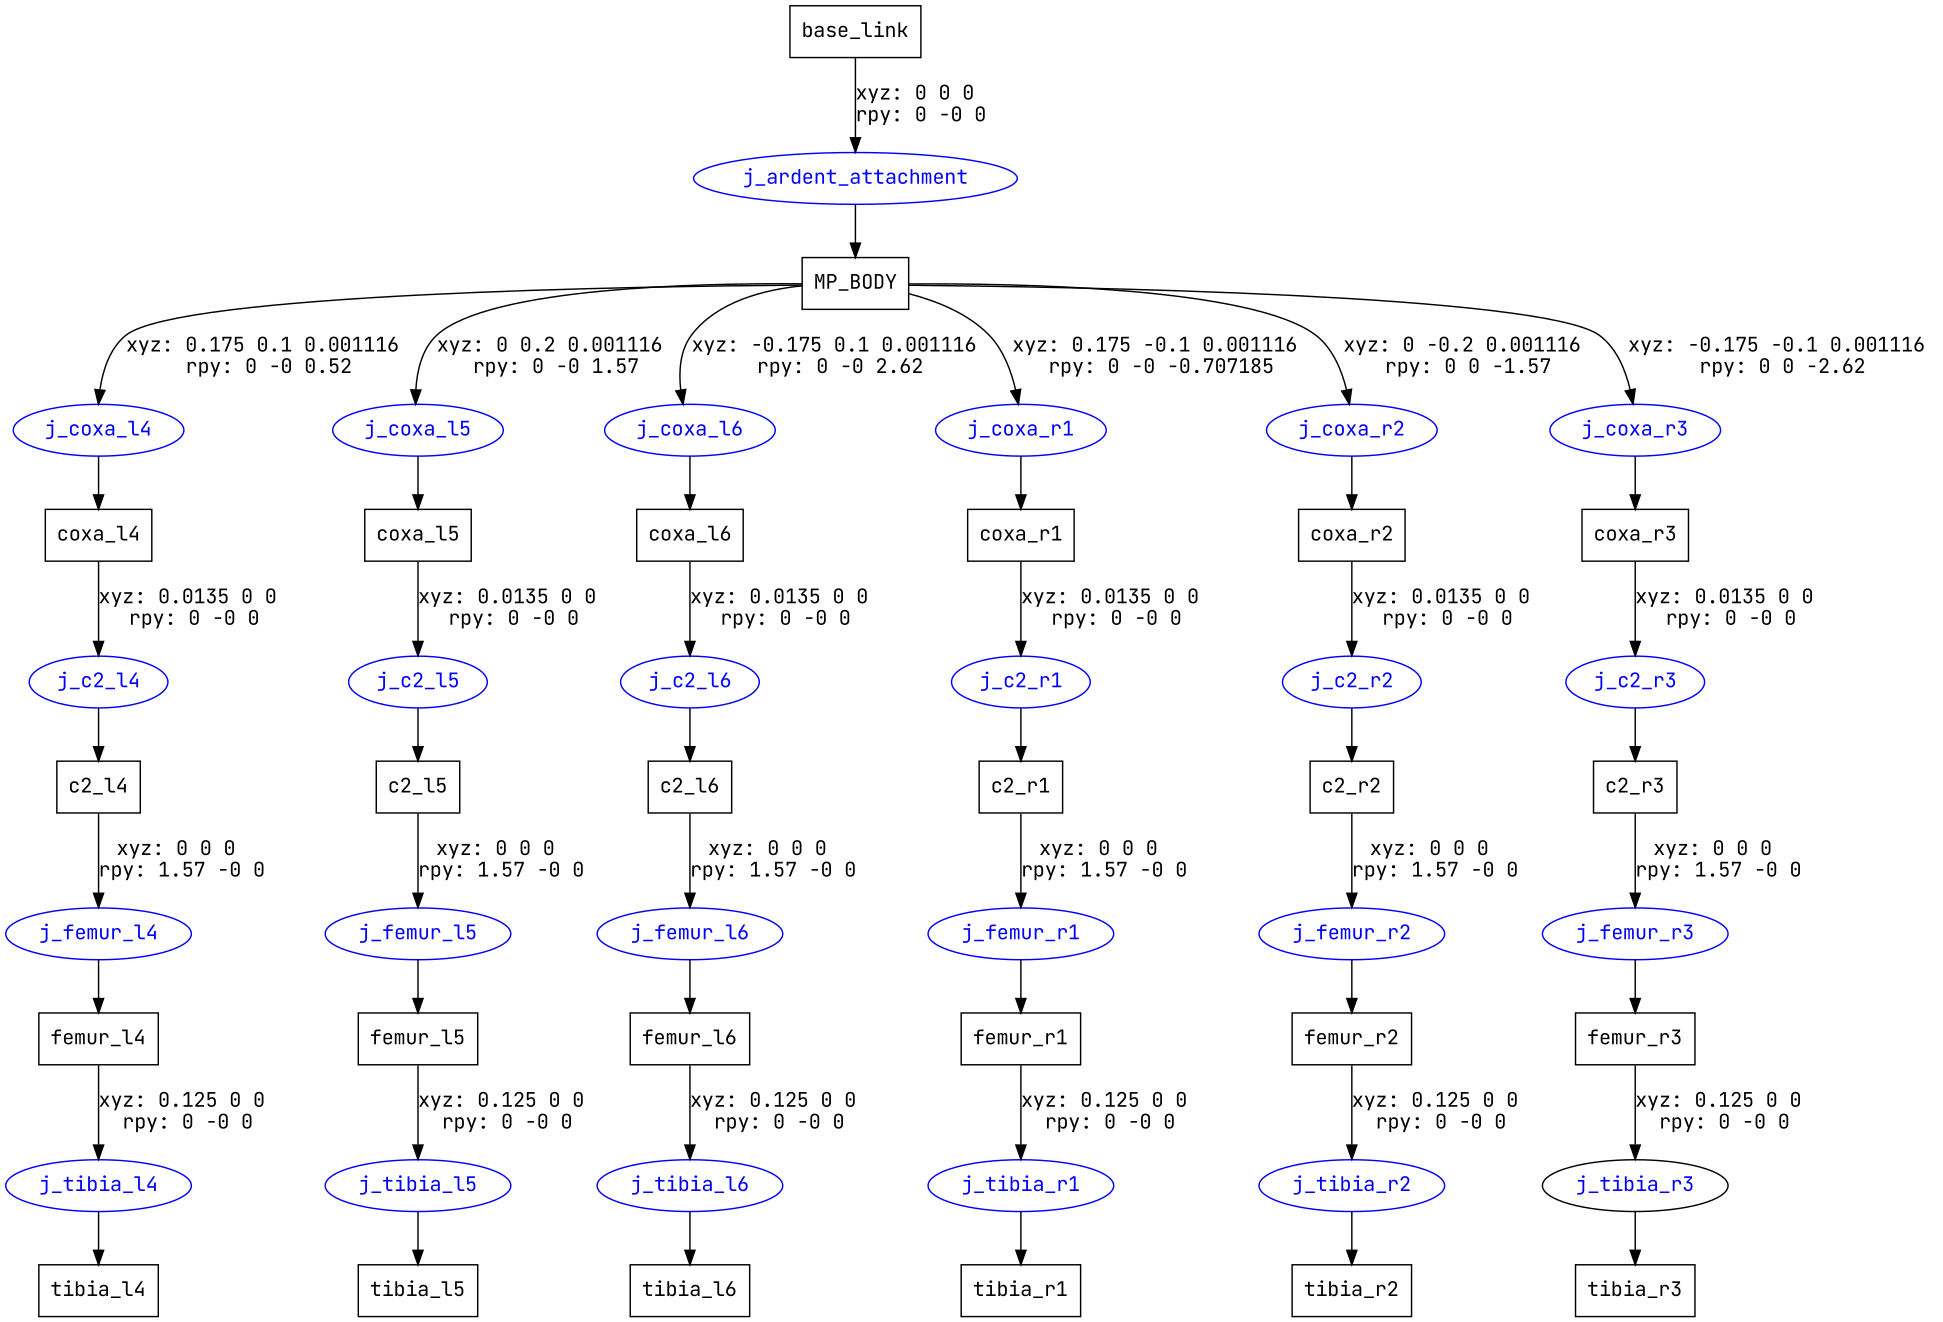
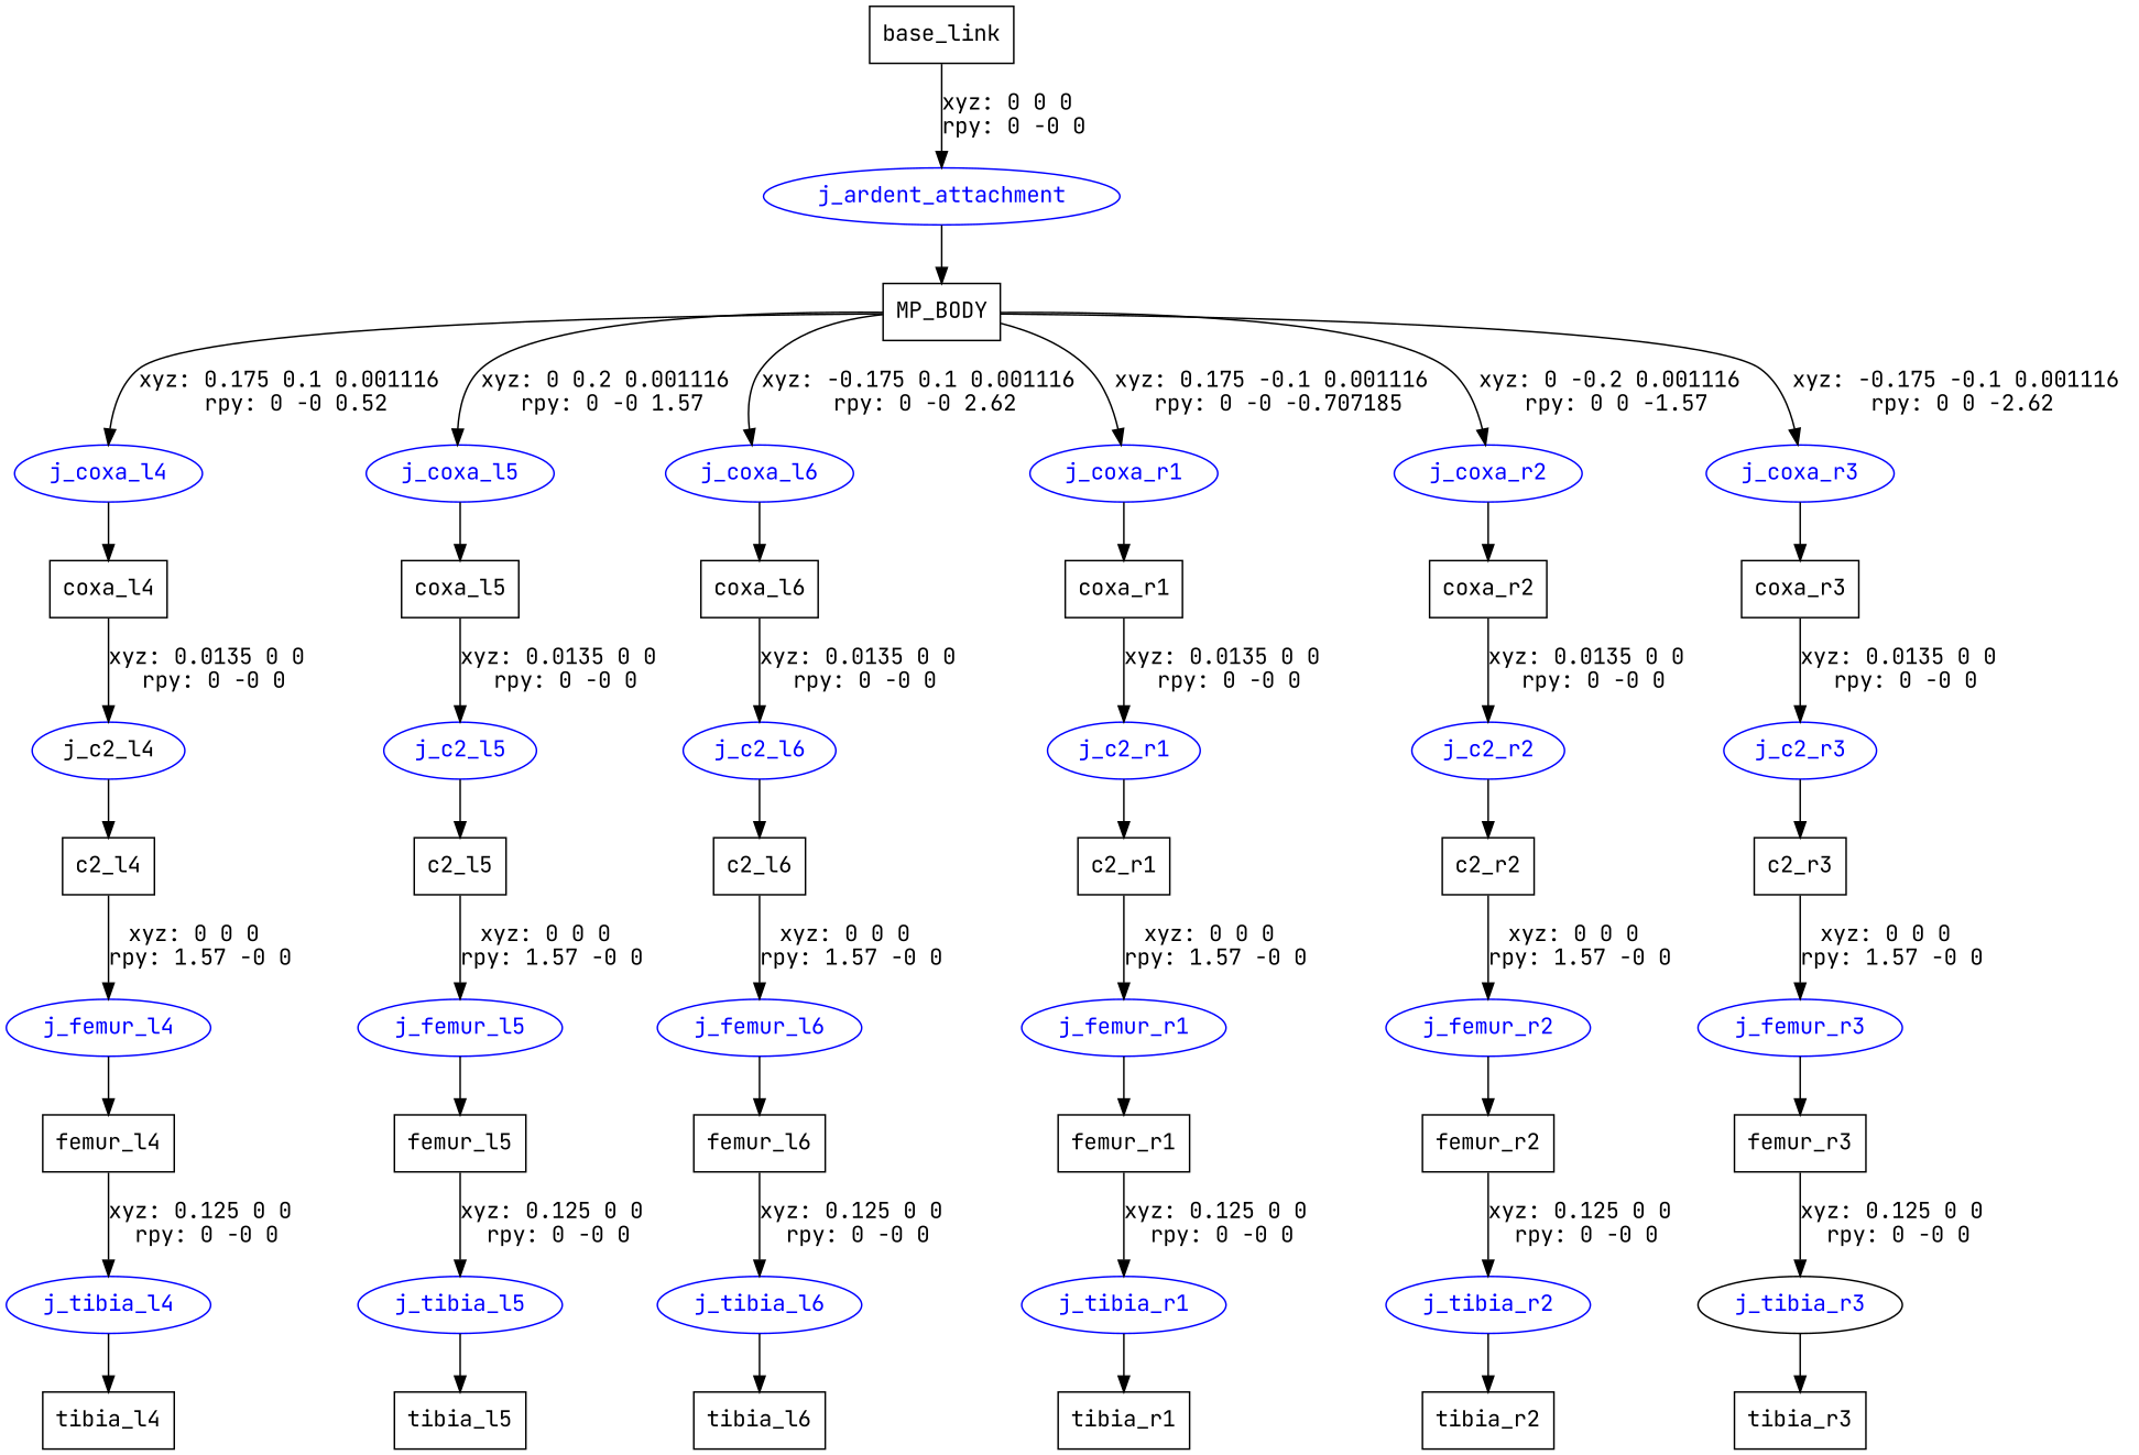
  digraph {
    fontname="JetBrains Mono"
    node [fontname="JetBrains Mono" shape=box]
    edge [fontname="JetBrains Mono"]
    n1 [label=base_link]
    j_ardent_attachment [color=blue fontcolor=blue shape=ellipse]
    n3 [label=MP_BODY]
    j_coxa_l4 [color=blue fontcolor=blue shape=ellipse]
    j_coxa_l5 [color=blue fontcolor=blue shape=ellipse]
    j_coxa_l6 [color=blue fontcolor=blue shape=ellipse]
    j_coxa_r1 [color=blue fontcolor=blue shape=ellipse]
    j_coxa_r2 [color=blue fontcolor=blue shape=ellipse]
    j_coxa_r3 [color=blue fontcolor=blue shape=ellipse]
    n10 [label=coxa_l4]
    n11 [label=coxa_l5]
    n12 [label=coxa_l6]
    n13 [label=coxa_r1]
    n14 [label=coxa_r2]
    n15 [label=coxa_r3]
-   j_c2_l4 [color=blue fontcolor=blue shape=ellipse]
+   j_c2_l4 [color=blue fontcolor=black shape=ellipse]
    n17 [label=c2_l4]
    j_femur_l4 [color=blue fontcolor=blue shape=ellipse]
    n19 [label=femur_l4]
    j_tibia_l4 [color=blue fontcolor=blue shape=ellipse]
    n21 [label=tibia_l4]
    j_c2_l5 [color=blue fontcolor=blue shape=ellipse]
    n23 [label=c2_l5]
    j_femur_l5 [color=blue fontcolor=blue shape=ellipse]
    n25 [label=femur_l5]
    j_tibia_l5 [color=blue fontcolor=blue shape=ellipse]
    n27 [label=tibia_l5]
    j_c2_l6 [color=blue fontcolor=blue shape=ellipse]
    n29 [label=c2_l6]
    j_femur_l6 [color=blue fontcolor=blue shape=ellipse]
    n31 [label=femur_l6]
    j_tibia_l6 [color=blue fontcolor=blue shape=ellipse]
    n33 [label=tibia_l6]
    j_c2_r1 [color=blue fontcolor=blue shape=ellipse]
    n35 [label=c2_r1]
    j_femur_r1 [color=blue fontcolor=blue shape=ellipse]
    n37 [label=femur_r1]
    j_tibia_r1 [color=blue fontcolor=blue shape=ellipse]
    n39 [label=tibia_r1]
    j_c2_r2 [color=blue fontcolor=blue shape=ellipse]
    n41 [label=c2_r2]
    j_femur_r2 [color=blue fontcolor=blue shape=ellipse]
    n43 [label=femur_r2]
    j_tibia_r2 [color=blue fontcolor=blue shape=ellipse]
    n45 [label=tibia_r2]
    j_c2_r3 [color=blue fontcolor=blue shape=ellipse]
    n47 [label=c2_r3]
    j_femur_r3 [color=blue fontcolor=blue shape=ellipse]
    n49 [label=femur_r3]
    j_tibia_r3 [color=black fontcolor=blue shape=ellipse]
    n51 [label=tibia_r3]
    n1 -> j_ardent_attachment [label="xyz: 0 0 0 \nrpy: 0 -0 0"]
    j_ardent_attachment -> n3
    n3 -> j_coxa_l4 [label="xyz: 0.175 0.1 0.001116 \nrpy: 0 -0 0.52"]
    n3 -> j_coxa_l5 [label="xyz: 0 0.2 0.001116 \nrpy: 0 -0 1.57"]
    n3 -> j_coxa_l6 [label="xyz: -0.175 0.1 0.001116 \nrpy: 0 -0 2.62"]
    n3 -> j_coxa_r1 [label="xyz: 0.175 -0.1 0.001116 \nrpy: 0 -0 -0.707185"]
    n3 -> j_coxa_r2 [label="xyz: 0 -0.2 0.001116 \nrpy: 0 0 -1.57"]
    n3 -> j_coxa_r3 [label="xyz: -0.175 -0.1 0.001116 \nrpy: 0 0 -2.62"]
    j_coxa_l4 -> n10
    j_coxa_l5 -> n11
    j_coxa_l6 -> n12
    j_coxa_r1 -> n13
    j_coxa_r2 -> n14
    j_coxa_r3 -> n15
    n10 -> j_c2_l4 [label="xyz: 0.0135 0 0 \nrpy: 0 -0 0"]
    n11 -> j_c2_l5 [label="xyz: 0.0135 0 0 \nrpy: 0 -0 0"]
    n12 -> j_c2_l6 [label="xyz: 0.0135 0 0 \nrpy: 0 -0 0"]
    n13 -> j_c2_r1 [label="xyz: 0.0135 0 0 \nrpy: 0 -0 0"]
    n14 -> j_c2_r2 [label="xyz: 0.0135 0 0 \nrpy: 0 -0 0"]
    n15 -> j_c2_r3 [label="xyz: 0.0135 0 0 \nrpy: 0 -0 0"]
    j_c2_l4 -> n17
    n17 -> j_femur_l4 [label="xyz: 0 0 0 \nrpy: 1.57 -0 0"]
    j_femur_l4 -> n19
    n19 -> j_tibia_l4 [label="xyz: 0.125 0 0 \nrpy: 0 -0 0"]
    j_tibia_l4 -> n21
    j_c2_l5 -> n23
    n23 -> j_femur_l5 [label="xyz: 0 0 0 \nrpy: 1.57 -0 0"]
    j_femur_l5 -> n25
    n25 -> j_tibia_l5 [label="xyz: 0.125 0 0 \nrpy: 0 -0 0"]
    j_tibia_l5 -> n27
    j_c2_l6 -> n29
    n29 -> j_femur_l6 [label="xyz: 0 0 0 \nrpy: 1.57 -0 0"]
    j_femur_l6 -> n31
    n31 -> j_tibia_l6 [label="xyz: 0.125 0 0 \nrpy: 0 -0 0"]
    j_tibia_l6 -> n33
    j_c2_r1 -> n35
    n35 -> j_femur_r1 [label="xyz: 0 0 0 \nrpy: 1.57 -0 0"]
    j_femur_r1 -> n37
    n37 -> j_tibia_r1 [label="xyz: 0.125 0 0 \nrpy: 0 -0 0"]
    j_tibia_r1 -> n39
    j_c2_r2 -> n41
    n41 -> j_femur_r2 [label="xyz: 0 0 0 \nrpy: 1.57 -0 0"]
    j_femur_r2 -> n43
    n43 -> j_tibia_r2 [label="xyz: 0.125 0 0 \nrpy: 0 -0 0"]
    j_tibia_r2 -> n45
    j_c2_r3 -> n47
    n47 -> j_femur_r3 [label="xyz: 0 0 0 \nrpy: 1.57 -0 0"]
    j_femur_r3 -> n49
    n49 -> j_tibia_r3 [label="xyz: 0.125 0 0 \nrpy: 0 -0 0"]
    j_tibia_r3 -> n51
  }
